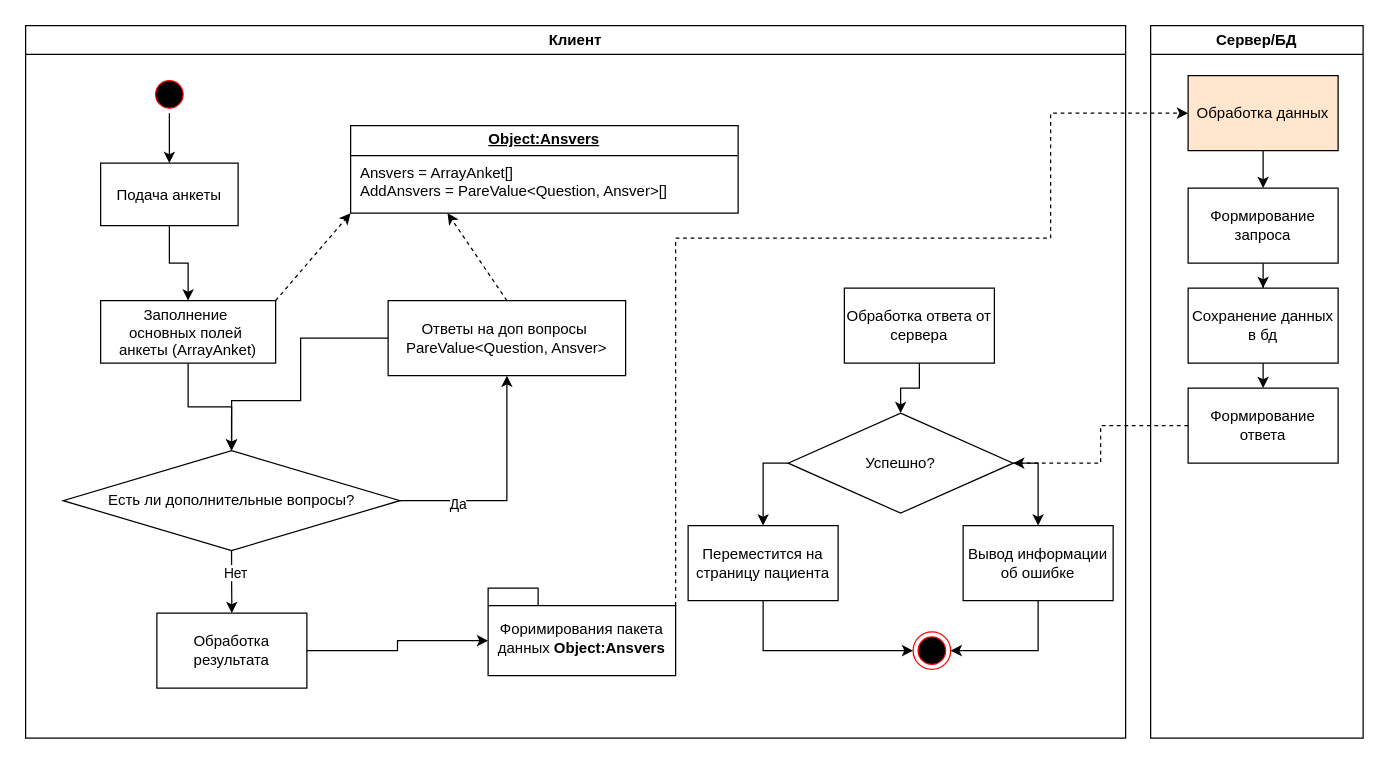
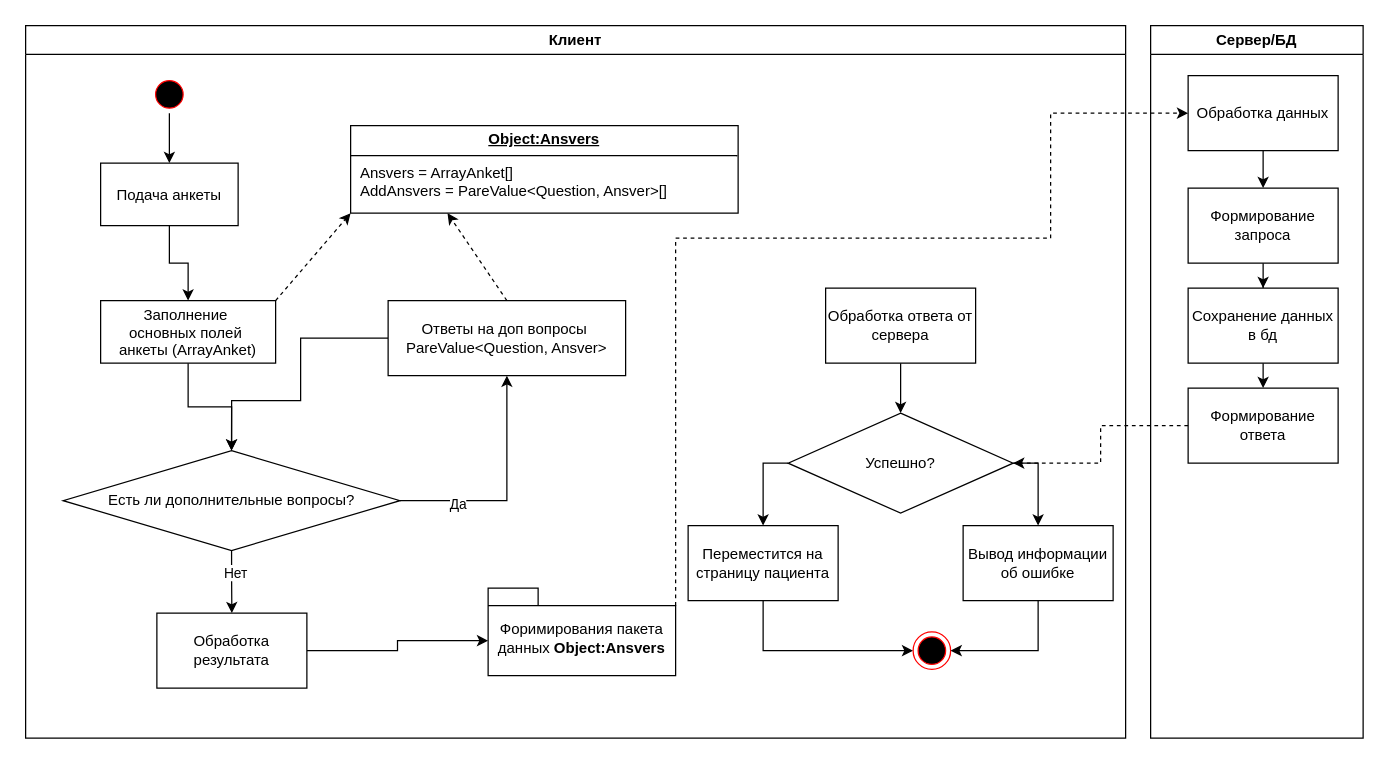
  <mxCell id="0" />
  <mxCell id="1" parent="0" />
  <mxCell id="2" value="Клиент" style="swimlane;whiteSpace=wrap" parent="1" vertex="1"><mxGeometry x="20" y="20" width="880" height="570" as="geometry" /></mxCell>
  <mxCell id="3" style="edgeStyle=orthogonalEdgeStyle;rounded=0;orthogonalLoop=1;jettySize=auto;html=1;exitX=0.5;exitY=1;exitDx=0;exitDy=0;entryX=0.5;entryY=0;entryDx=0;entryDy=0;" edge="1" parent="2" source="4" target="6"><mxGeometry relative="1" as="geometry" /></mxCell>
  <mxCell id="4" value="" style="ellipse;shape=startState;fillColor=#000000;strokeColor=#ff0000;" parent="2" vertex="1"><mxGeometry x="100" y="40" width="30" height="30" as="geometry" /></mxCell>
  <mxCell id="5" style="edgeStyle=orthogonalEdgeStyle;rounded=0;orthogonalLoop=1;jettySize=auto;html=1;exitX=0.5;exitY=1;exitDx=0;exitDy=0;" edge="1" parent="2" source="6" target="9"><mxGeometry relative="1" as="geometry" /></mxCell>
  <mxCell id="6" value="Подача анкеты" style="" parent="2" vertex="1"><mxGeometry x="60" y="110" width="110" height="50" as="geometry" /></mxCell>
  <mxCell id="7" style="edgeStyle=orthogonalEdgeStyle;rounded=0;orthogonalLoop=1;jettySize=auto;html=1;exitX=0.5;exitY=1;exitDx=0;exitDy=0;entryX=0.5;entryY=0;entryDx=0;entryDy=0;" edge="1" parent="2" source="9" target="14"><mxGeometry relative="1" as="geometry" /></mxCell>
  <mxCell id="8" style="rounded=0;orthogonalLoop=1;jettySize=auto;html=1;exitX=1;exitY=0;exitDx=0;exitDy=0;entryX=0;entryY=1;entryDx=0;entryDy=0;dashed=1;" edge="1" parent="2" source="9" target="18"><mxGeometry relative="1" as="geometry" /></mxCell>
  <mxCell id="9" value="Заполнение &#10;основных полей &#10;анкеты (ArrayAnket)" style="" parent="2" vertex="1"><mxGeometry x="60" y="220" width="140" height="50" as="geometry" /></mxCell>
  <mxCell id="10" style="edgeStyle=orthogonalEdgeStyle;rounded=0;orthogonalLoop=1;jettySize=auto;html=1;exitX=1;exitY=0.5;exitDx=0;exitDy=0;entryX=0.5;entryY=1;entryDx=0;entryDy=0;" edge="1" parent="2" source="14" target="17"><mxGeometry relative="1" as="geometry" /></mxCell>
  <mxCell id="11" value="Да" style="edgeLabel;html=1;align=center;verticalAlign=middle;resizable=0;points=[];" vertex="1" connectable="0" parent="10"><mxGeometry x="-0.515" y="-2" relative="1" as="geometry"><mxPoint x="1" as="offset" /></mxGeometry></mxCell>
  <mxCell id="12" style="edgeStyle=orthogonalEdgeStyle;rounded=0;orthogonalLoop=1;jettySize=auto;html=1;exitX=0.5;exitY=1;exitDx=0;exitDy=0;entryX=0.5;entryY=0;entryDx=0;entryDy=0;" edge="1" parent="2" source="14" target="20"><mxGeometry relative="1" as="geometry" /></mxCell>
  <mxCell id="13" value="Нет" style="edgeLabel;html=1;align=center;verticalAlign=middle;resizable=0;points=[];" vertex="1" connectable="0" parent="12"><mxGeometry x="-0.283" y="3" relative="1" as="geometry"><mxPoint as="offset" /></mxGeometry></mxCell>
  <mxCell id="14" value="Есть ли дополнительные вопросы?" style="rhombus;whiteSpace=wrap;html=1;" vertex="1" parent="2"><mxGeometry x="30" y="340" width="269.5" height="80" as="geometry" /></mxCell>
  <mxCell id="15" style="edgeStyle=orthogonalEdgeStyle;rounded=0;orthogonalLoop=1;jettySize=auto;html=1;exitX=0;exitY=0.5;exitDx=0;exitDy=0;entryX=0.5;entryY=0;entryDx=0;entryDy=0;" edge="1" parent="2" source="17" target="14"><mxGeometry relative="1" as="geometry"><Array as="points"><mxPoint x="220" y="250" /><mxPoint x="220" y="300" /><mxPoint x="165" y="300" /></Array></mxGeometry></mxCell>
  <mxCell id="16" style="rounded=0;orthogonalLoop=1;jettySize=auto;html=1;exitX=0.5;exitY=0;exitDx=0;exitDy=0;entryX=0.25;entryY=1;entryDx=0;entryDy=0;dashed=1;" edge="1" parent="2" source="17" target="18"><mxGeometry relative="1" as="geometry" /></mxCell>
  <mxCell id="17" value="Ответы на доп вопросы&amp;nbsp;&lt;div&gt;&lt;span style=&quot;text-align: left;&quot;&gt;PareValue&amp;lt;Question, Ansver&amp;gt;&lt;/span&gt;&lt;/div&gt;" style="rounded=0;whiteSpace=wrap;html=1;" vertex="1" parent="2"><mxGeometry x="290" y="220" width="190" height="60" as="geometry" /></mxCell>
  <mxCell id="18" value="&lt;p style=&quot;margin:0px;margin-top:4px;text-align:center;text-decoration:underline;&quot;&gt;&lt;b&gt;Object:Ansvers&lt;/b&gt;&lt;/p&gt;&lt;hr size=&quot;1&quot; style=&quot;border-style:solid;&quot;&gt;&lt;p style=&quot;margin:0px;margin-left:8px;&quot;&gt;Ansvers = ArrayAnket[]&lt;br&gt;AddAnsvers = PareValue&amp;lt;Question, Ansver&amp;gt;[]&lt;br&gt;&lt;/p&gt;" style="verticalAlign=top;align=left;overflow=fill;html=1;whiteSpace=wrap;" vertex="1" parent="2"><mxGeometry x="260" y="80" width="310" height="70" as="geometry" /></mxCell>
  <mxCell id="19" style="edgeStyle=orthogonalEdgeStyle;rounded=0;orthogonalLoop=1;jettySize=auto;html=1;exitX=1;exitY=0.5;exitDx=0;exitDy=0;entryX=0;entryY=0;entryDx=0;entryDy=42;entryPerimeter=0;" edge="1" parent="2" source="20" target="21"><mxGeometry relative="1" as="geometry"><mxPoint x="310" y="500" as="targetPoint" /></mxGeometry></mxCell>
  <mxCell id="20" value="Обработка результата" style="rounded=0;whiteSpace=wrap;html=1;" vertex="1" parent="2"><mxGeometry x="105" y="470" width="120" height="60" as="geometry" /></mxCell>
  <mxCell id="21" value="&lt;span style=&quot;font-weight: 400;&quot;&gt;Форимирования пакета данных&amp;nbsp;&lt;/span&gt;&lt;b&gt;Object:Ansvers&lt;/b&gt;" style="shape=folder;fontStyle=1;spacingTop=10;tabWidth=40;tabHeight=14;tabPosition=left;html=1;whiteSpace=wrap;" vertex="1" parent="2"><mxGeometry x="370" y="450" width="150" height="70" as="geometry" /></mxCell>
  <mxCell id="22" style="edgeStyle=orthogonalEdgeStyle;rounded=0;orthogonalLoop=1;jettySize=auto;html=1;exitX=0.5;exitY=1;exitDx=0;exitDy=0;entryX=0.5;entryY=0;entryDx=0;entryDy=0;" edge="1" parent="2" source="23" target="26"><mxGeometry relative="1" as="geometry" /></mxCell>
- <mxCell id="23" value="Обработка ответа от сервера" style="rounded=0;whiteSpace=wrap;html=1;" vertex="1" parent="2"><mxGeometry x="655" y="210" width="120" height="60" as="geometry" /></mxCell>
+ <mxCell id="23" value="Обработка ответа от сервера" style="rounded=0;whiteSpace=wrap;html=1;" vertex="1" parent="2"><mxGeometry x="640" y="210" width="120" height="60" as="geometry" /></mxCell>
  <mxCell id="24" style="edgeStyle=orthogonalEdgeStyle;rounded=0;orthogonalLoop=1;jettySize=auto;html=1;exitX=0;exitY=0.5;exitDx=0;exitDy=0;entryX=0.5;entryY=0;entryDx=0;entryDy=0;" edge="1" parent="2" source="26" target="28"><mxGeometry relative="1" as="geometry" /></mxCell>
  <mxCell id="25" style="edgeStyle=orthogonalEdgeStyle;rounded=0;orthogonalLoop=1;jettySize=auto;html=1;exitX=1;exitY=0.5;exitDx=0;exitDy=0;entryX=0.5;entryY=0;entryDx=0;entryDy=0;" edge="1" parent="2" source="26" target="31"><mxGeometry relative="1" as="geometry" /></mxCell>
  <mxCell id="26" value="Успешно?" style="rhombus;whiteSpace=wrap;html=1;" vertex="1" parent="2"><mxGeometry x="610" y="310" width="180" height="80" as="geometry" /></mxCell>
  <mxCell id="27" style="edgeStyle=orthogonalEdgeStyle;rounded=0;orthogonalLoop=1;jettySize=auto;html=1;exitX=0.5;exitY=1;exitDx=0;exitDy=0;entryX=0;entryY=0.5;entryDx=0;entryDy=0;" edge="1" parent="2" source="28" target="29"><mxGeometry relative="1" as="geometry" /></mxCell>
  <mxCell id="28" value="Переместится на страницу пациента&lt;span style=&quot;color: rgba(0, 0, 0, 0); font-family: monospace; font-size: 0px; text-align: start; text-wrap: nowrap;&quot;&gt;%3CmxGraphModel%3E%3Croot%3E%3CmxCell%20id%3D%220%22%2F%3E%3CmxCell%20id%3D%221%22%20parent%3D%220%22%2F%3E%3CmxCell%20id%3D%222%22%20value%3D%22%22%20style%3D%22ellipse%3Bshape%3DendState%3BfillColor%3D%23000000%3BstrokeColor%3D%23ff0000%22%20vertex%3D%221%22%20parent%3D%221%22%3E%3CmxGeometry%20x%3D%22510%22%20y%3D%22640%22%20width%3D%2230%22%20height%3D%2230%22%20as%3D%22geometry%22%2F%3E%3C%2FmxCell%3E%3C%2Froot%3E%3C%2FmxGraphModel%3E&lt;/span&gt;" style="rounded=0;whiteSpace=wrap;html=1;" vertex="1" parent="2"><mxGeometry x="530" y="400" width="120" height="60" as="geometry" /></mxCell>
  <mxCell id="29" value="" style="ellipse;shape=endState;fillColor=#000000;strokeColor=#ff0000" vertex="1" parent="2"><mxGeometry x="710" y="485" width="30" height="30" as="geometry" /></mxCell>
  <mxCell id="30" style="edgeStyle=orthogonalEdgeStyle;rounded=0;orthogonalLoop=1;jettySize=auto;html=1;exitX=0.5;exitY=1;exitDx=0;exitDy=0;entryX=1;entryY=0.5;entryDx=0;entryDy=0;" edge="1" parent="2" source="31" target="29"><mxGeometry relative="1" as="geometry" /></mxCell>
  <mxCell id="31" value="Вывод информации об ошибке" style="rounded=0;whiteSpace=wrap;html=1;" vertex="1" parent="2"><mxGeometry x="750" y="400" width="120" height="60" as="geometry" /></mxCell>
  <mxCell id="32" value="Сервер/БД" style="swimlane;whiteSpace=wrap;startSize=23;" vertex="1" parent="1"><mxGeometry x="920" y="20" width="170" height="570" as="geometry" /></mxCell>
  <mxCell id="33" style="edgeStyle=orthogonalEdgeStyle;rounded=0;orthogonalLoop=1;jettySize=auto;html=1;exitX=0.5;exitY=1;exitDx=0;exitDy=0;entryX=0.5;entryY=0;entryDx=0;entryDy=0;" edge="1" parent="32" source="34" target="36"><mxGeometry relative="1" as="geometry" /></mxCell>
- <mxCell id="34" value="Обработка данных" style="rounded=0;whiteSpace=wrap;html=1;fillColor=#ffe6cc;" vertex="1" parent="32"><mxGeometry x="30" y="40" width="120" height="60" as="geometry" /></mxCell>
+ <mxCell id="34" value="Обработка данных" style="rounded=0;whiteSpace=wrap;html=1;" vertex="1" parent="32"><mxGeometry x="30" y="40" width="120" height="60" as="geometry" /></mxCell>
  <mxCell id="35" style="edgeStyle=orthogonalEdgeStyle;rounded=0;orthogonalLoop=1;jettySize=auto;html=1;exitX=0.5;exitY=1;exitDx=0;exitDy=0;" edge="1" parent="32" source="36" target="38"><mxGeometry relative="1" as="geometry" /></mxCell>
  <mxCell id="36" value="Формирование запроса" style="rounded=0;whiteSpace=wrap;html=1;" vertex="1" parent="32"><mxGeometry x="30" y="130" width="120" height="60" as="geometry" /></mxCell>
  <mxCell id="37" style="edgeStyle=orthogonalEdgeStyle;rounded=0;orthogonalLoop=1;jettySize=auto;html=1;exitX=0.5;exitY=1;exitDx=0;exitDy=0;entryX=0.5;entryY=0;entryDx=0;entryDy=0;" edge="1" parent="32" source="38" target="39"><mxGeometry relative="1" as="geometry" /></mxCell>
  <mxCell id="38" value="Сохранение данных в бд" style="rounded=0;whiteSpace=wrap;html=1;" vertex="1" parent="32"><mxGeometry x="30" y="210" width="120" height="60" as="geometry" /></mxCell>
  <mxCell id="39" value="Формирование ответа" style="rounded=0;whiteSpace=wrap;html=1;" vertex="1" parent="32"><mxGeometry x="30" y="290" width="120" height="60" as="geometry" /></mxCell>
  <mxCell id="40" style="edgeStyle=orthogonalEdgeStyle;rounded=0;orthogonalLoop=1;jettySize=auto;html=1;exitX=0;exitY=0;exitDx=150;exitDy=14;exitPerimeter=0;entryX=0;entryY=0.5;entryDx=0;entryDy=0;dashed=1;" edge="1" parent="1" source="21" target="34"><mxGeometry relative="1" as="geometry"><Array as="points"><mxPoint x="540" y="190" /><mxPoint x="840" y="190" /><mxPoint x="840" y="90" /></Array></mxGeometry></mxCell>
  <mxCell id="41" style="edgeStyle=orthogonalEdgeStyle;rounded=0;orthogonalLoop=1;jettySize=auto;html=1;exitX=0;exitY=0.5;exitDx=0;exitDy=0;dashed=1;" edge="1" parent="1" source="39" target="26"><mxGeometry relative="1" as="geometry" /></mxCell>
